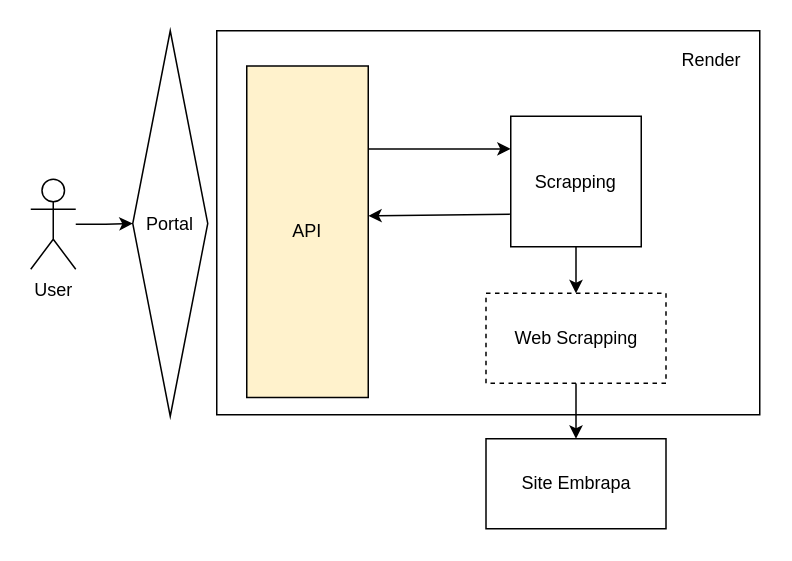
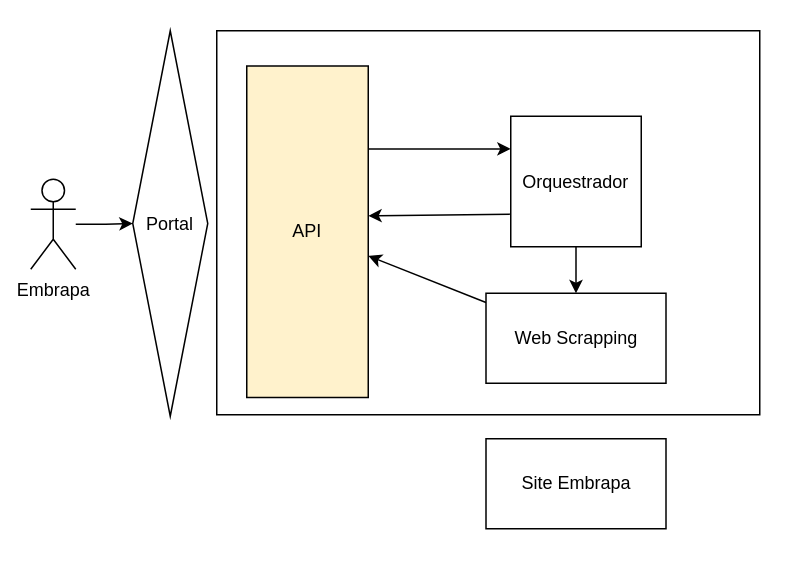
  <mxCell id="0" />
  <mxCell id="1" parent="0" />
  <mxCell id="2" value="" style="rounded=0;whiteSpace=wrap;html=1;fillColor=none;" vertex="1" parent="1"><mxGeometry x="144" y="20" width="362" height="256" as="geometry" /></mxCell>
  <mxCell id="3" style="rounded=0;orthogonalLoop=1;jettySize=auto;html=1;entryX=0;entryY=0.25;entryDx=0;entryDy=0;exitX=1;exitY=0.25;exitDx=0;exitDy=0;" edge="1" parent="1" source="4" target="6"><mxGeometry relative="1" as="geometry"><mxPoint x="270" y="100" as="sourcePoint" /></mxGeometry></mxCell>
  <mxCell id="4" value="API" style="rounded=0;whiteSpace=wrap;html=1;fillColor=#fff2cc;" vertex="1" parent="1"><mxGeometry x="164" y="43.5" width="81" height="221" as="geometry" /></mxCell>
  <mxCell id="5" value="" style="rounded=0;orthogonalLoop=1;jettySize=auto;html=1;" edge="1" parent="1" source="6" target="14"><mxGeometry relative="1" as="geometry" /></mxCell>
- <mxCell id="6" value="&lt;div&gt;Scrapping&lt;/div&gt;" style="whiteSpace=wrap;html=1;aspect=fixed;" vertex="1" parent="1"><mxGeometry x="340" y="77" width="87" height="87" as="geometry" /></mxCell>
+ <mxCell id="6" value="&lt;div&gt;Orquestrador&lt;/div&gt;" style="whiteSpace=wrap;html=1;aspect=fixed;" vertex="1" parent="1"><mxGeometry x="340" y="77" width="87" height="87" as="geometry" /></mxCell>
  <mxCell id="7" value="Site Embrapa" style="whiteSpace=wrap;html=1;rounded=0;" vertex="1" parent="1"><mxGeometry x="323.5" y="292" width="120" height="60" as="geometry" /></mxCell>
  <mxCell id="8" style="rounded=0;orthogonalLoop=1;jettySize=auto;html=1;exitX=0;exitY=0.75;exitDx=0;exitDy=0;entryX=1;entryY=0.452;entryDx=0;entryDy=0;entryPerimeter=0;" edge="1" parent="1" source="6" target="4"><mxGeometry relative="1" as="geometry"><mxPoint x="271" y="145" as="targetPoint" /></mxGeometry></mxCell>
  <mxCell id="9" value="" style="edgeStyle=orthogonalEdgeStyle;rounded=0;orthogonalLoop=1;jettySize=auto;html=1;" edge="1" parent="1" source="10" target="11"><mxGeometry relative="1" as="geometry" /></mxCell>
- <mxCell id="10" value="User" style="shape=umlActor;verticalLabelPosition=bottom;verticalAlign=top;html=1;outlineConnect=0;" vertex="1" parent="1"><mxGeometry x="20" y="119" width="30" height="60" as="geometry" /></mxCell>
+ <mxCell id="10" value="Embrapa" style="shape=umlActor;verticalLabelPosition=bottom;verticalAlign=top;html=1;outlineConnect=0;" vertex="1" parent="1"><mxGeometry x="20" y="119" width="30" height="60" as="geometry" /></mxCell>
  <mxCell id="11" value="Portal" style="rhombus;whiteSpace=wrap;html=1;" vertex="1" parent="1"><mxGeometry x="88" y="20" width="50" height="257" as="geometry" /></mxCell>
- <mxCell id="12" value="Render" style="text;html=1;align=center;verticalAlign=middle;whiteSpace=wrap;rounded=0;" vertex="1" parent="1"><mxGeometry x="443.5" y="25" width="60" height="30" as="geometry" /></mxCell>
- <mxCell id="13" value="" style="rounded=0;orthogonalLoop=1;jettySize=auto;html=1;" edge="1" parent="1" source="14" target="7"><mxGeometry relative="1" as="geometry" /></mxCell>
- <mxCell id="14" value="Web Scrapping" style="rounded=0;whiteSpace=wrap;html=1;dashed=1;" vertex="1" parent="1"><mxGeometry x="323.5" y="195" width="120" height="60" as="geometry" /></mxCell>
+ <mxCell id="13" value="" style="rounded=0;orthogonalLoop=1;jettySize=auto;html=1;" edge="1" parent="1" source="14" target="4"><mxGeometry relative="1" as="geometry" /></mxCell>
+ <mxCell id="14" value="Web Scrapping" style="rounded=0;whiteSpace=wrap;html=1;" vertex="1" parent="1"><mxGeometry x="323.5" y="195" width="120" height="60" as="geometry" /></mxCell>
